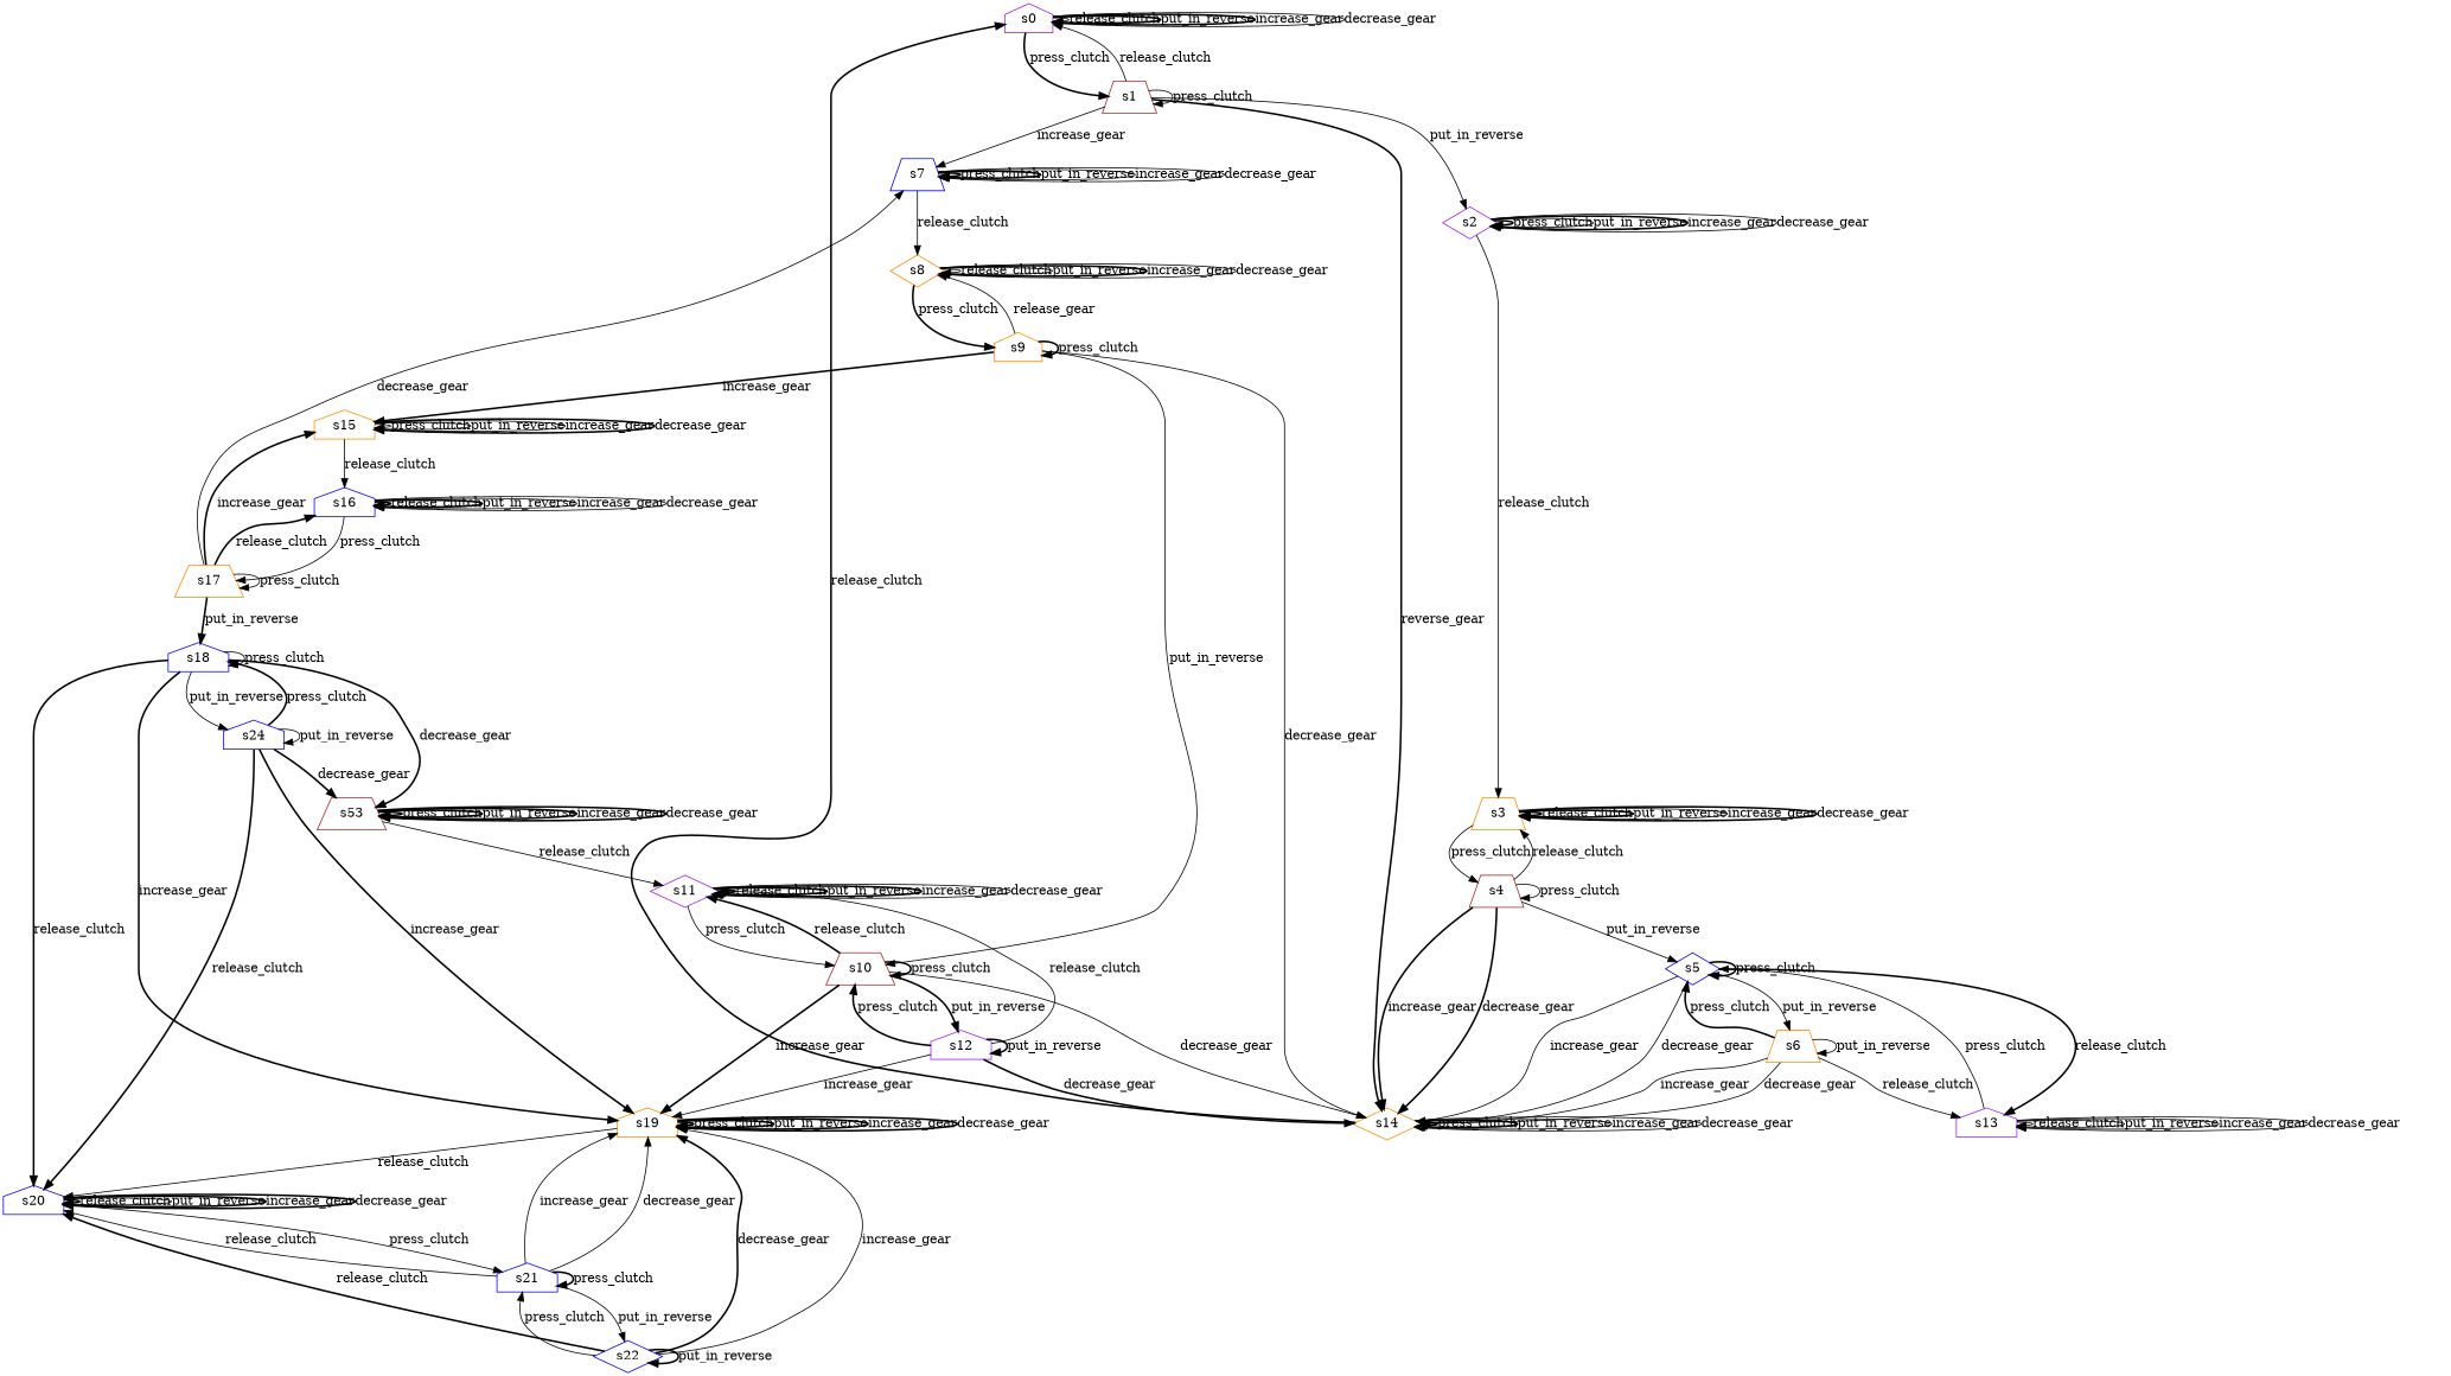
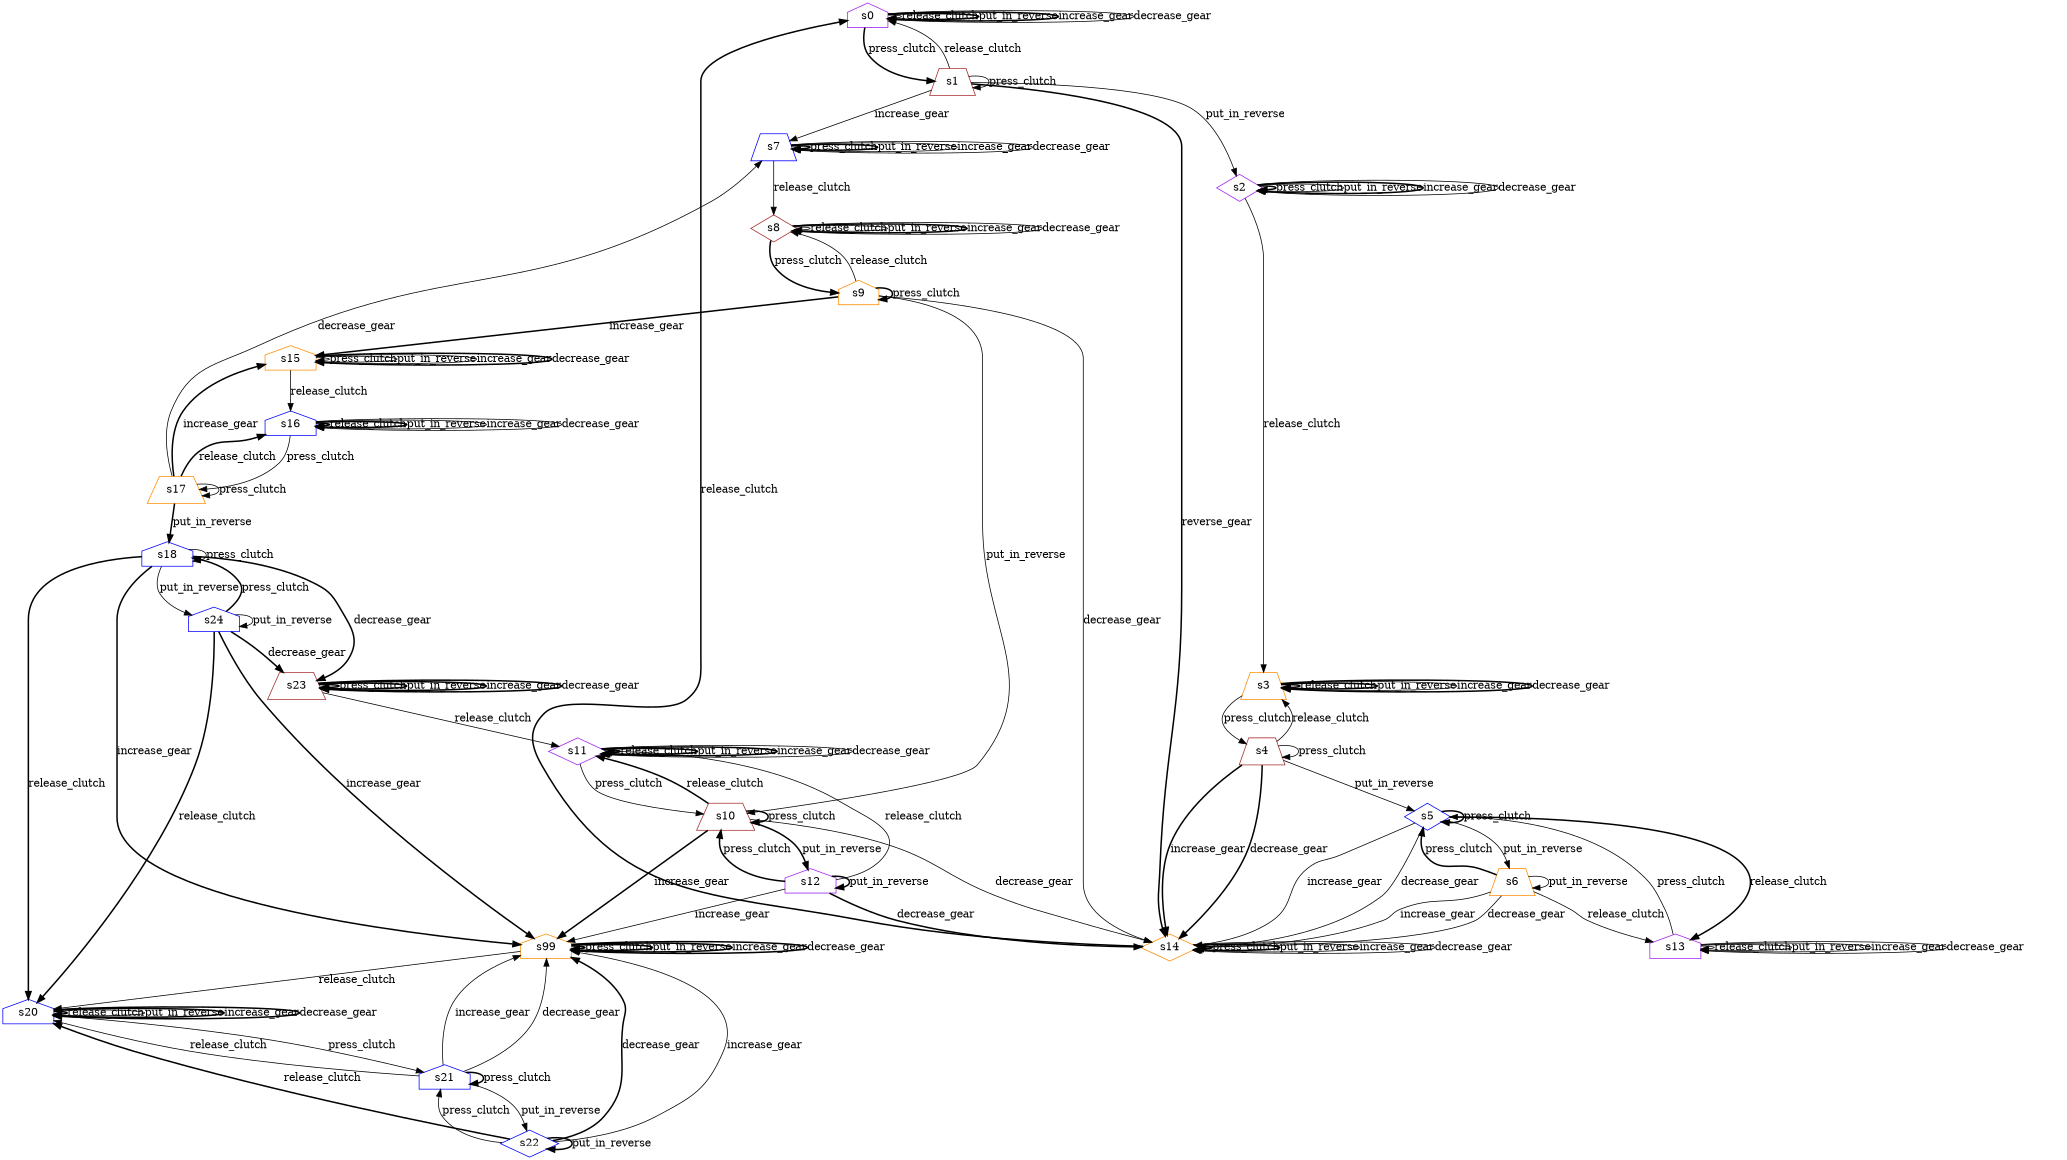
  digraph {
    node [color=blue shape=house]
    edge [style=solid]
    n1 [color=purple label=s0]
    n2 [color=brown label=s1 shape=trapezium]
    n3 [color=purple label=s2 shape=diamond]
    n4 [label=s7 shape=trapezium]
    n5 [color=darkorange label=s14 shape=diamond]
    n6 [color=darkorange label=s3 shape=trapezium]
-   n7 [color=darkorange label=s8 shape=diamond]
+   n7 [color=brown label=s8 shape=diamond]
    n8 [color=brown label=s4 shape=trapezium]
    n9 [label=s5 shape=diamond]
    n10 [color=darkorange label=s6 shape=trapezium]
    n11 [color=purple label=s13]
    n12 [color=darkorange label=s9]
    n13 [color=brown label=s10 shape=trapezium]
    n14 [color=darkorange label=s15]
    n15 [color=purple label=s11 shape=diamond]
    n16 [color=purple label=s12]
-   n17 [color=darkorange label=s19]
+   n17 [color=darkorange label=s99]
    n18 [label=s16]
    n19 [label=s20]
    n20 [color=darkorange label=s17 shape=trapezium]
    n21 [label=s18]
-   n22 [color=brown label=s53 shape=trapezium]
+   n22 [color=brown label=s23 shape=trapezium]
    n23 [label=s24]
    n24 [label=s21]
    n25 [label=s22 shape=diamond]
    n1 -> n1 [label=release_clutch]
    n1 -> n1 [label=put_in_reverse style=bold]
    n1 -> n1 [label=increase_gear style=bold]
    n1 -> n1 [label=decrease_gear]
    n1 -> n2 [label=press_clutch style=bold]
    n2 -> n1 [label=release_clutch]
    n2 -> n2 [label=press_clutch]
    n2 -> n3 [label=put_in_reverse]
    n2 -> n4 [label=increase_gear]
    n2 -> n5 [label=reverse_gear style=bold]
    n3 -> n3 [label=press_clutch style=bold]
    n3 -> n3 [label=put_in_reverse]
    n3 -> n3 [label=increase_gear style=bold]
    n3 -> n3 [label=decrease_gear]
    n3 -> n6 [label=release_clutch]
    n4 -> n4 [label=press_clutch style=bold]
    n4 -> n4 [label=put_in_reverse style=bold]
    n4 -> n4 [label=increase_gear]
    n4 -> n4 [label=decrease_gear]
    n4 -> n7 [label=release_clutch]
    n5 -> n1 [label=release_clutch style=bold]
    n5 -> n5 [label=press_clutch style=bold]
    n5 -> n5 [label=put_in_reverse style=bold]
    n5 -> n5 [label=increase_gear]
    n5 -> n5 [label=decrease_gear]
    n6 -> n6 [label=release_clutch style=bold]
    n6 -> n6 [label=put_in_reverse style=bold]
    n6 -> n6 [label=increase_gear]
    n6 -> n6 [label=decrease_gear style=bold]
    n6 -> n8 [label=press_clutch]
    n7 -> n7 [label=release_clutch]
    n7 -> n7 [label=put_in_reverse]
    n7 -> n7 [label=increase_gear style=bold]
    n7 -> n7 [label=decrease_gear]
    n7 -> n12 [label=press_clutch style=bold]
    n8 -> n5 [label=increase_gear style=bold]
    n8 -> n5 [label=decrease_gear style=bold]
    n8 -> n6 [label=release_clutch]
    n8 -> n8 [label=press_clutch]
    n8 -> n9 [label=put_in_reverse]
    n9 -> n5 [label=increase_gear]
    n9 -> n5 [label=decrease_gear]
    n9 -> n9 [label=press_clutch style=bold]
    n9 -> n10 [label=put_in_reverse]
    n9 -> n11 [label=release_clutch style=bold]
    n10 -> n5 [label=increase_gear]
    n10 -> n5 [label=decrease_gear]
    n10 -> n9 [label=press_clutch style=bold]
    n10 -> n10 [label=put_in_reverse]
    n10 -> n11 [label=release_clutch]
    n11 -> n9 [label=press_clutch]
    n11 -> n11 [label=release_clutch]
    n11 -> n11 [label=put_in_reverse]
    n11 -> n11 [label=increase_gear]
    n11 -> n11 [label=decrease_gear]
    n12 -> n5 [label=decrease_gear]
-   n12 -> n7 [label=release_gear]
+   n12 -> n7 [label=release_clutch]
    n12 -> n12 [label=press_clutch style=bold]
    n12 -> n13 [label=put_in_reverse]
    n12 -> n14 [label=increase_gear style=bold]
    n13 -> n5 [label=decrease_gear]
    n13 -> n13 [label=press_clutch style=bold]
    n13 -> n15 [label=release_clutch style=bold]
    n13 -> n16 [label=put_in_reverse style=bold]
    n13 -> n17 [label=increase_gear style=bold]
    n14 -> n14 [label=press_clutch]
    n14 -> n14 [label=put_in_reverse]
    n14 -> n14 [label=increase_gear]
    n14 -> n14 [label=decrease_gear style=bold]
    n14 -> n18 [label=release_clutch]
    n15 -> n13 [label=press_clutch]
    n15 -> n15 [label=release_clutch style=bold]
    n15 -> n15 [label=put_in_reverse style=bold]
    n15 -> n15 [label=increase_gear style=bold]
    n15 -> n15 [label=decrease_gear]
    n16 -> n5 [label=decrease_gear style=bold]
    n16 -> n13 [label=press_clutch style=bold]
    n16 -> n15 [label=release_clutch]
    n16 -> n16 [label=put_in_reverse style=bold]
    n16 -> n17 [label=increase_gear]
    n17 -> n17 [label=press_clutch style=bold]
    n17 -> n17 [label=put_in_reverse style=bold]
    n17 -> n17 [label=increase_gear style=bold]
    n17 -> n17 [label=decrease_gear style=bold]
    n17 -> n19 [label=release_clutch]
    n18 -> n18 [label=release_clutch style=bold]
    n18 -> n18 [label=put_in_reverse style=bold]
    n18 -> n18 [label=increase_gear]
    n18 -> n18 [label=decrease_gear]
    n18 -> n20 [label=press_clutch]
    n19 -> n19 [label=release_clutch style=bold]
    n19 -> n19 [label=put_in_reverse]
    n19 -> n19 [label=increase_gear style=bold]
    n19 -> n19 [label=decrease_gear style=bold]
    n19 -> n24 [label=press_clutch]
    n20 -> n4 [label=decrease_gear]
    n20 -> n14 [label=increase_gear style=bold]
    n20 -> n18 [label=release_clutch style=bold]
    n20 -> n20 [label=press_clutch]
    n20 -> n21 [label=put_in_reverse style=bold]
    n21 -> n17 [label=increase_gear style=bold]
    n21 -> n19 [label=release_clutch style=bold]
    n21 -> n21 [label=press_clutch]
    n21 -> n22 [label=decrease_gear style=bold]
    n21 -> n23 [label=put_in_reverse]
    n22 -> n15 [label=release_clutch]
    n22 -> n22 [label=press_clutch style=bold]
    n22 -> n22 [label=put_in_reverse style=bold]
    n22 -> n22 [label=increase_gear style=bold]
    n22 -> n22 [label=decrease_gear style=bold]
    n23 -> n17 [label=increase_gear style=bold]
    n23 -> n19 [label=release_clutch style=bold]
    n23 -> n21 [label=press_clutch style=bold]
    n23 -> n22 [label=decrease_gear style=bold]
    n23 -> n23 [label=put_in_reverse]
    n24 -> n17 [label=increase_gear]
    n24 -> n17 [label=decrease_gear]
    n24 -> n19 [label=release_clutch]
    n24 -> n24 [label=press_clutch style=bold]
    n24 -> n25 [label=put_in_reverse]
    n25 -> n17 [label=increase_gear]
    n25 -> n17 [label=decrease_gear style=bold]
    n25 -> n19 [label=release_clutch style=bold]
    n25 -> n24 [label=press_clutch]
    n25 -> n25 [label=put_in_reverse style=bold]
  }
